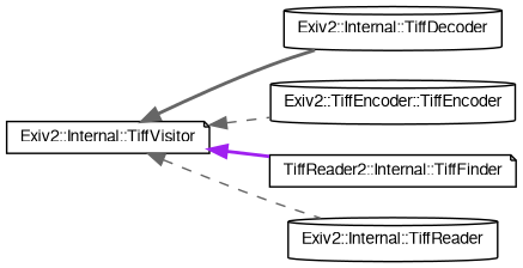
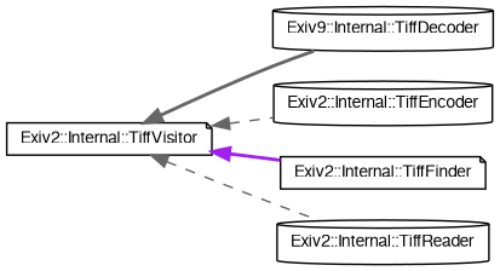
  digraph {
    rankdir=LR
    node [color=black fillcolor=white fontname=FreeSans fontsize=10 shape=cylinder style=filled]
    edge [color=gray40 dir=back fontname=FreeSans fontsize=10 labelfontname=FreeSans labelfontsize=10 style=bold]
    n1 [height=0.2 label="Exiv2::Internal::TiffVisitor" shape=note width=0.4]
-   n2 [height=0.2 label="Exiv2::Internal::TiffDecoder" width=0.4]
-   n3 [height=0.2 label="Exiv2::TiffEncoder::TiffEncoder" width=0.4]
-   n4 [height=0.2 label="TiffReader2::Internal::TiffFinder" shape=note width=0.4]
+   n2 [height=0.2 label="Exiv9::Internal::TiffDecoder" width=0.4]
+   n3 [height=0.2 label="Exiv2::Internal::TiffEncoder" width=0.4]
+   n4 [height=0.2 label="Exiv2::Internal::TiffFinder" shape=note width=0.4]
    n5 [height=0.2 label="Exiv2::Internal::TiffReader" width=0.4]
    n1 -> n2
    n1 -> n3 [style=dashed]
    n1 -> n4 [color=purple]
    n1 -> n5 [style=dashed]
  }
